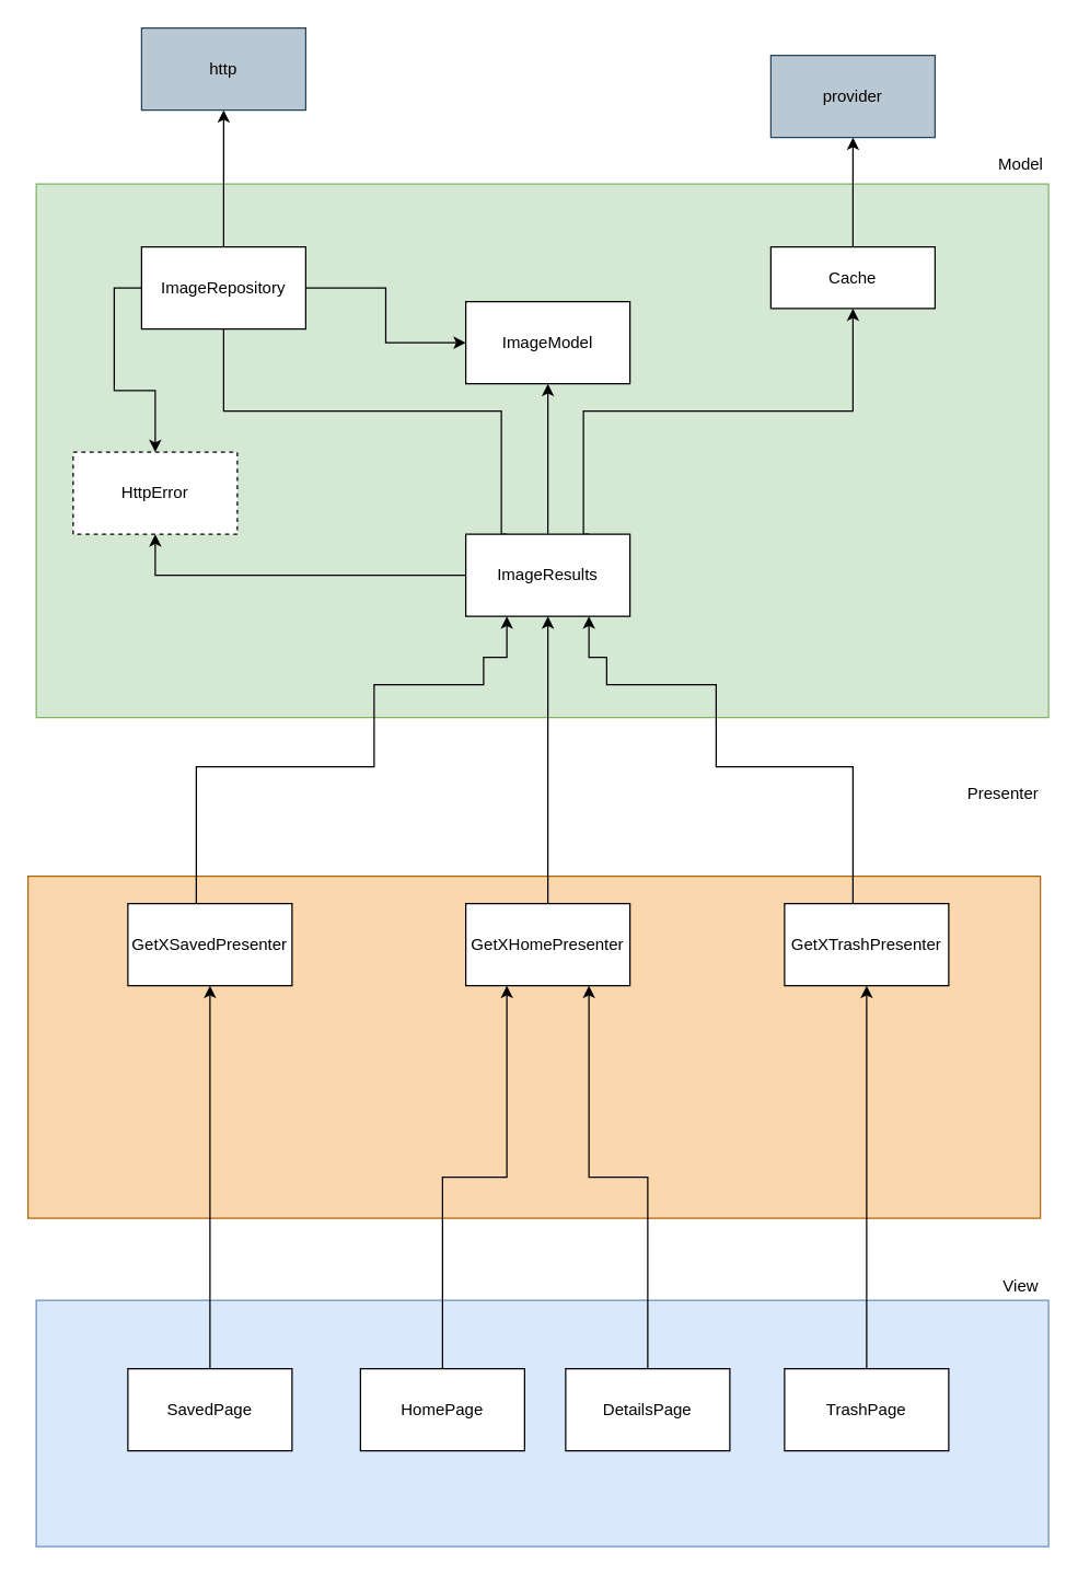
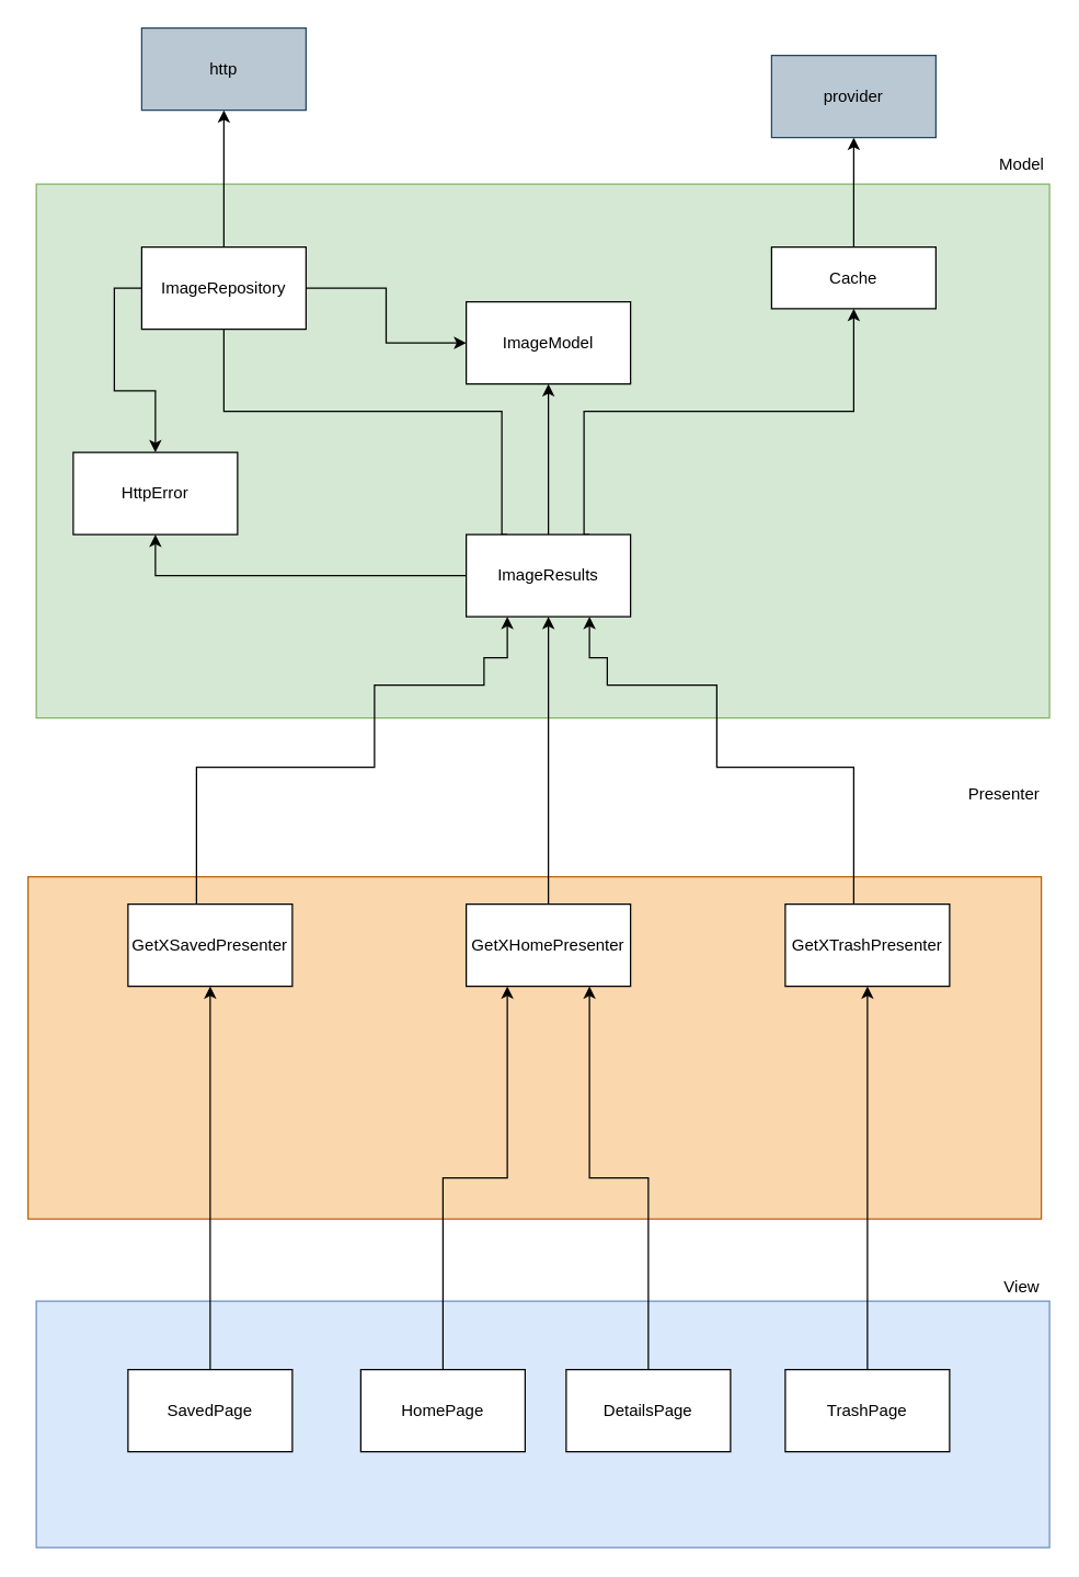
  <mxCell id="0" />
  <mxCell id="1" parent="0" />
  <mxCell id="2" value="" style="whiteSpace=wrap;html=1;fillColor=#d5e8d4;strokeColor=#82b366;" parent="1" vertex="1"><mxGeometry x="26" y="134" width="740" height="390" as="geometry" /></mxCell>
  <mxCell id="3" value="Model" style="text;html=1;strokeColor=none;fillColor=none;align=center;verticalAlign=middle;whiteSpace=wrap;rounded=0;" parent="1" vertex="1"><mxGeometry x="726" y="110" width="40" height="20" as="geometry" /></mxCell>
  <mxCell id="4" style="edgeStyle=orthogonalEdgeStyle;rounded=0;orthogonalLoop=1;jettySize=auto;html=1;exitX=0.5;exitY=0;exitDx=0;exitDy=0;" parent="1" source="7" target="8" edge="1"><mxGeometry relative="1" as="geometry" /></mxCell>
  <mxCell id="5" style="edgeStyle=orthogonalEdgeStyle;rounded=0;orthogonalLoop=1;jettySize=auto;html=1;exitX=0;exitY=0.5;exitDx=0;exitDy=0;" parent="1" source="7" target="12" edge="1"><mxGeometry relative="1" as="geometry" /></mxCell>
  <mxCell id="6" style="edgeStyle=orthogonalEdgeStyle;rounded=0;orthogonalLoop=1;jettySize=auto;html=1;" parent="1" source="7" target="13" edge="1"><mxGeometry relative="1" as="geometry" /></mxCell>
  <mxCell id="7" value="ImageRepository" style="rounded=0;whiteSpace=wrap;html=1;" parent="1" vertex="1"><mxGeometry x="103" y="180" width="120" height="60" as="geometry" /></mxCell>
  <mxCell id="8" value="http" style="rounded=0;whiteSpace=wrap;html=1;fillColor=#bac8d3;strokeColor=#23445d;" parent="1" vertex="1"><mxGeometry x="103" y="20" width="120" height="60" as="geometry" /></mxCell>
  <mxCell id="9" style="edgeStyle=orthogonalEdgeStyle;rounded=0;orthogonalLoop=1;jettySize=auto;html=1;exitX=0.5;exitY=0;exitDx=0;exitDy=0;" parent="1" source="10" target="11" edge="1"><mxGeometry relative="1" as="geometry" /></mxCell>
  <mxCell id="10" value="Cache" style="rounded=0;whiteSpace=wrap;html=1;" parent="1" vertex="1"><mxGeometry x="563" y="180" width="120" height="45" as="geometry" /></mxCell>
  <mxCell id="11" value="provider" style="rounded=0;whiteSpace=wrap;html=1;fillColor=#bac8d3;strokeColor=#23445d;" parent="1" vertex="1"><mxGeometry x="563" y="40" width="120" height="60" as="geometry" /></mxCell>
- <mxCell id="12" value="HttpError" style="rounded=0;whiteSpace=wrap;html=1;dashed=1;" parent="1" vertex="1"><mxGeometry x="53" y="330" width="120" height="60" as="geometry" /></mxCell>
+ <mxCell id="12" value="HttpError" style="rounded=0;whiteSpace=wrap;html=1;" parent="1" vertex="1"><mxGeometry x="53" y="330" width="120" height="60" as="geometry" /></mxCell>
  <mxCell id="13" value="ImageModel" style="rounded=0;whiteSpace=wrap;html=1;" parent="1" vertex="1"><mxGeometry x="340" y="220" width="120" height="60" as="geometry" /></mxCell>
  <mxCell id="14" style="edgeStyle=orthogonalEdgeStyle;rounded=0;orthogonalLoop=1;jettySize=auto;html=1;exitX=0;exitY=0.5;exitDx=0;exitDy=0;entryX=0.5;entryY=1;entryDx=0;entryDy=0;" parent="1" source="18" target="12" edge="1"><mxGeometry relative="1" as="geometry" /></mxCell>
  <mxCell id="15" style="edgeStyle=orthogonalEdgeStyle;rounded=0;orthogonalLoop=1;jettySize=auto;html=1;exitX=0.25;exitY=0;exitDx=0;exitDy=0;entryX=0.5;entryY=1;entryDx=0;entryDy=0;endArrow=none;" parent="1" source="18" target="7" edge="1"><mxGeometry relative="1" as="geometry"><Array as="points"><mxPoint x="366" y="300" /><mxPoint x="163" y="300" /></Array></mxGeometry></mxCell>
  <mxCell id="16" style="edgeStyle=orthogonalEdgeStyle;rounded=0;orthogonalLoop=1;jettySize=auto;html=1;exitX=0.75;exitY=0;exitDx=0;exitDy=0;entryX=0.5;entryY=1;entryDx=0;entryDy=0;" parent="1" source="18" target="10" edge="1"><mxGeometry relative="1" as="geometry"><Array as="points"><mxPoint x="426" y="300" /><mxPoint x="623" y="300" /></Array></mxGeometry></mxCell>
  <mxCell id="17" style="edgeStyle=orthogonalEdgeStyle;rounded=0;orthogonalLoop=1;jettySize=auto;html=1;entryX=0.5;entryY=1;entryDx=0;entryDy=0;" parent="1" source="18" target="13" edge="1"><mxGeometry relative="1" as="geometry" /></mxCell>
  <mxCell id="18" value="ImageResults" style="rounded=0;whiteSpace=wrap;html=1;" parent="1" vertex="1"><mxGeometry x="340" y="390" width="120" height="60" as="geometry" /></mxCell>
  <mxCell id="19" value="" style="whiteSpace=wrap;html=1;fillColor=#fad7ac;strokeColor=#b46504;" parent="1" vertex="1"><mxGeometry x="20" y="640" width="740" height="250" as="geometry" /></mxCell>
  <mxCell id="20" value="Presenter" style="text;html=1;strokeColor=none;fillColor=none;align=center;verticalAlign=middle;whiteSpace=wrap;rounded=0;" parent="1" vertex="1"><mxGeometry x="713" y="570" width="40" height="20" as="geometry" /></mxCell>
  <mxCell id="21" style="edgeStyle=orthogonalEdgeStyle;rounded=0;orthogonalLoop=1;jettySize=auto;html=1;entryX=0.25;entryY=1;entryDx=0;entryDy=0;" parent="1" source="22" target="18" edge="1"><mxGeometry relative="1" as="geometry"><Array as="points"><mxPoint x="143" y="560" /><mxPoint x="273" y="560" /><mxPoint x="273" y="500" /><mxPoint x="353" y="500" /><mxPoint x="353" y="480" /><mxPoint x="370" y="480" /></Array></mxGeometry></mxCell>
  <mxCell id="22" value="GetXSavedPresenter" style="rounded=0;whiteSpace=wrap;html=1;" parent="1" vertex="1"><mxGeometry x="93" y="660" width="120" height="60" as="geometry" /></mxCell>
  <mxCell id="23" style="edgeStyle=orthogonalEdgeStyle;rounded=0;orthogonalLoop=1;jettySize=auto;html=1;exitX=0.5;exitY=0;exitDx=0;exitDy=0;entryX=0.5;entryY=1;entryDx=0;entryDy=0;" parent="1" source="24" target="18" edge="1"><mxGeometry relative="1" as="geometry" /></mxCell>
  <mxCell id="24" value="GetXHomePresenter" style="rounded=0;whiteSpace=wrap;html=1;" parent="1" vertex="1"><mxGeometry x="340" y="660" width="120" height="60" as="geometry" /></mxCell>
  <mxCell id="25" style="edgeStyle=orthogonalEdgeStyle;rounded=0;orthogonalLoop=1;jettySize=auto;html=1;entryX=0.75;entryY=1;entryDx=0;entryDy=0;" parent="1" source="26" target="18" edge="1"><mxGeometry relative="1" as="geometry"><Array as="points"><mxPoint x="623" y="560" /><mxPoint x="523" y="560" /><mxPoint x="523" y="500" /><mxPoint x="443" y="500" /><mxPoint x="443" y="480" /><mxPoint x="430" y="480" /></Array></mxGeometry></mxCell>
  <mxCell id="26" value="GetXTrashPresenter" style="rounded=0;whiteSpace=wrap;html=1;" parent="1" vertex="1"><mxGeometry x="573" y="660" width="120" height="60" as="geometry" /></mxCell>
  <mxCell id="27" value="" style="whiteSpace=wrap;html=1;fillColor=#dae8fc;strokeColor=#6c8ebf;" parent="1" vertex="1"><mxGeometry x="26" y="950" width="740" height="180" as="geometry" /></mxCell>
  <mxCell id="28" value="View" style="text;html=1;strokeColor=none;fillColor=none;align=center;verticalAlign=middle;whiteSpace=wrap;rounded=0;" parent="1" vertex="1"><mxGeometry x="726" y="930" width="40" height="20" as="geometry" /></mxCell>
  <mxCell id="29" style="edgeStyle=orthogonalEdgeStyle;rounded=0;orthogonalLoop=1;jettySize=auto;html=1;exitX=0.5;exitY=0;exitDx=0;exitDy=0;entryX=0.5;entryY=1;entryDx=0;entryDy=0;" parent="1" source="30" target="22" edge="1"><mxGeometry relative="1" as="geometry" /></mxCell>
  <mxCell id="30" value="SavedPage" style="rounded=0;whiteSpace=wrap;html=1;" parent="1" vertex="1"><mxGeometry x="93" y="1000" width="120" height="60" as="geometry" /></mxCell>
  <mxCell id="31" style="edgeStyle=orthogonalEdgeStyle;rounded=0;orthogonalLoop=1;jettySize=auto;html=1;entryX=0.25;entryY=1;entryDx=0;entryDy=0;" parent="1" source="32" target="24" edge="1"><mxGeometry relative="1" as="geometry"><Array as="points"><mxPoint x="323" y="860" /><mxPoint x="370" y="860" /></Array></mxGeometry></mxCell>
  <mxCell id="32" value="HomePage" style="rounded=0;whiteSpace=wrap;html=1;" parent="1" vertex="1"><mxGeometry x="263" y="1000" width="120" height="60" as="geometry" /></mxCell>
  <mxCell id="33" style="edgeStyle=orthogonalEdgeStyle;rounded=0;orthogonalLoop=1;jettySize=auto;html=1;entryX=0.5;entryY=1;entryDx=0;entryDy=0;" parent="1" source="34" target="26" edge="1"><mxGeometry relative="1" as="geometry" /></mxCell>
  <mxCell id="34" value="TrashPage" style="rounded=0;whiteSpace=wrap;html=1;" parent="1" vertex="1"><mxGeometry x="573" y="1000" width="120" height="60" as="geometry" /></mxCell>
  <mxCell id="35" style="edgeStyle=orthogonalEdgeStyle;rounded=0;orthogonalLoop=1;jettySize=auto;html=1;entryX=0.75;entryY=1;entryDx=0;entryDy=0;" parent="1" source="36" target="24" edge="1"><mxGeometry relative="1" as="geometry" /></mxCell>
  <mxCell id="36" value="DetailsPage" style="rounded=0;whiteSpace=wrap;html=1;" parent="1" vertex="1"><mxGeometry x="413" y="1000" width="120" height="60" as="geometry" /></mxCell>
